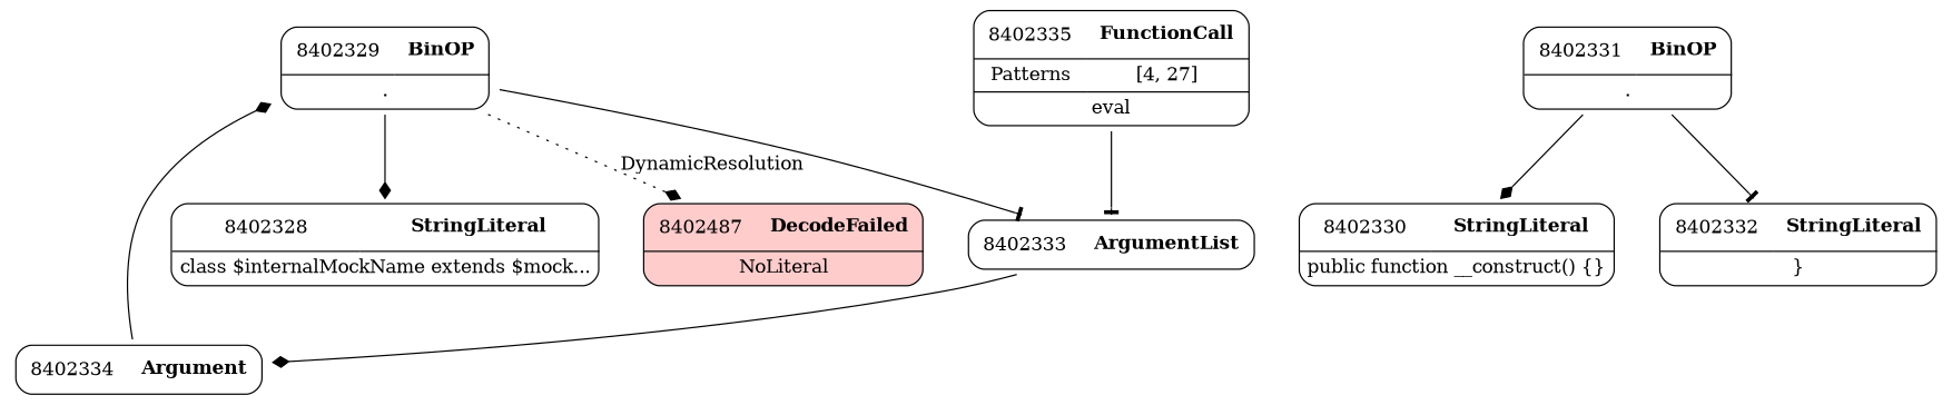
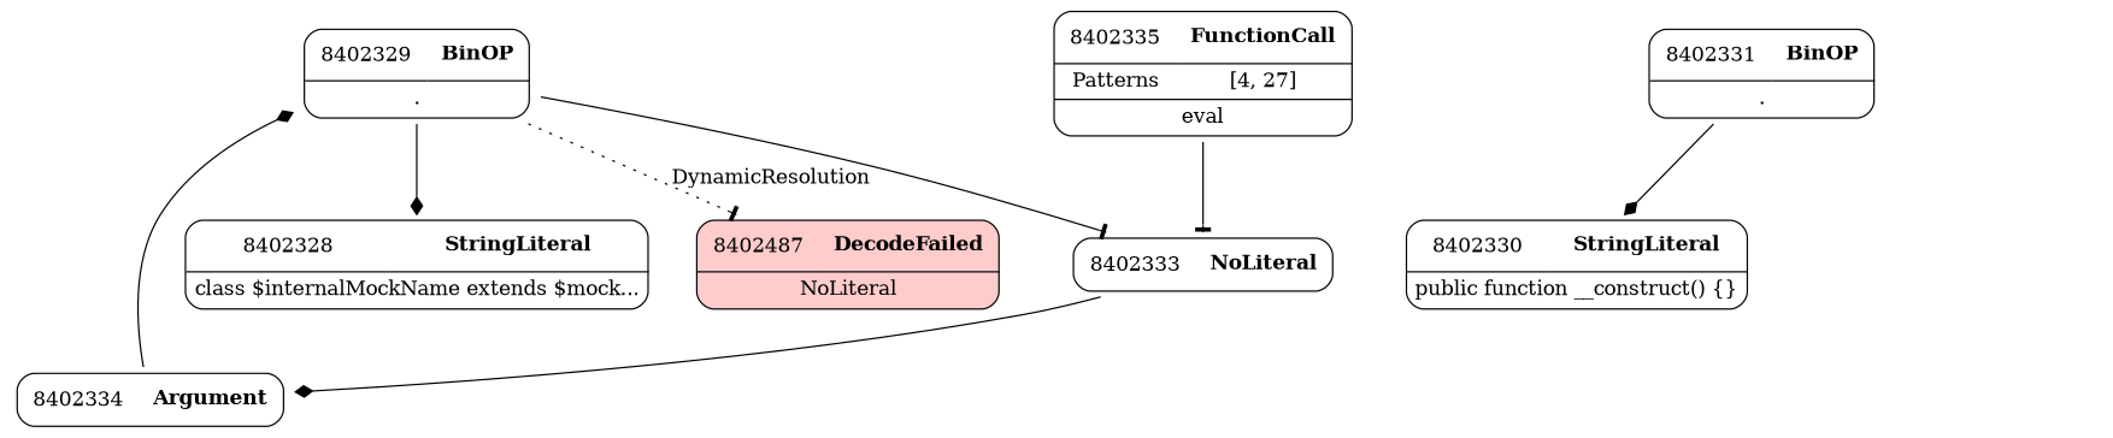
  digraph {
    node [shape=none]
    edge [arrowhead=tee weight=2]
    n1 [label=<<TABLE border='1' cellspacing='0' cellpadding='10' style='rounded' bgcolor='#FFCCCC' ><TR><TD border='0'>8402487</TD><TD border='0'><B>DecodeFailed</B></TD></TR><HR/><TR><TD border='0' cellpadding='5' colspan='2'>NoLiteral</TD></TR></TABLE>>]
    n2 [label=<<TABLE border='1' cellspacing='0' cellpadding='10' style='rounded' ><TR><TD border='0'>8402328</TD><TD border='0'><B>StringLiteral</B></TD></TR><HR/><TR><TD border='0' cellpadding='5' colspan='2'>class $internalMockName extends $mock...</TD></TR></TABLE>>]
    n3 [label=<<TABLE border='1' cellspacing='0' cellpadding='10' style='rounded' ><TR><TD border='0'>8402329</TD><TD border='0'><B>BinOP</B></TD></TR><HR/><TR><TD border='0' cellpadding='5' colspan='2'>.</TD></TR></TABLE>>]
-   n4 [label=<<TABLE border='1' cellspacing='0' cellpadding='10' style='rounded' ><TR><TD border='0'>8402333</TD><TD border='0'><B>ArgumentList</B></TD></TR></TABLE>>]
+   n4 [label=<<TABLE border='1' cellspacing='0' cellpadding='10' style='rounded' ><TR><TD border='0'>8402333</TD><TD border='0'><B>NoLiteral</B></TD></TR></TABLE>>]
    n5 [label=<<TABLE border='1' cellspacing='0' cellpadding='10' style='rounded' ><TR><TD border='0'>8402331</TD><TD border='0'><B>BinOP</B></TD></TR><HR/><TR><TD border='0' cellpadding='5' colspan='2'>.</TD></TR></TABLE>>]
    n6 [label=<<TABLE border='1' cellspacing='0' cellpadding='10' style='rounded' ><TR><TD border='0'>8402330</TD><TD border='0'><B>StringLiteral</B></TD></TR><HR/><TR><TD border='0' cellpadding='5' colspan='2'>public function __construct() {}</TD></TR></TABLE>>]
-   n7 [label=<<TABLE border='1' cellspacing='0' cellpadding='10' style='rounded' ><TR><TD border='0'>8402332</TD><TD border='0'><B>StringLiteral</B></TD></TR><HR/><TR><TD border='0' cellpadding='5' colspan='2'>}</TD></TR></TABLE>>]
    n8 [label=<<TABLE border='1' cellspacing='0' cellpadding='10' style='rounded' ><TR><TD border='0'>8402334</TD><TD border='0'><B>Argument</B></TD></TR></TABLE>>]
    n9 [label=<<TABLE border='1' cellspacing='0' cellpadding='10' style='rounded' ><TR><TD border='0'>8402335</TD><TD border='0'><B>FunctionCall</B></TD></TR><HR/><TR><TD border='0' cellpadding='5'>Patterns</TD><TD border='0' cellpadding='5'>[4, 27]</TD></TR><HR/><TR><TD border='0' cellpadding='5' colspan='2'>eval</TD></TR></TABLE>>]
-   n3 -> n1 [arrowhead=diamond label=DynamicResolution style=dotted weight=""]
+   n3 -> n1 [label=DynamicResolution style=dotted weight=""]
    n3 -> n2 [arrowhead=diamond]
    n3 -> n4
    n4 -> n8 [arrowhead=diamond]
    n5 -> n6 [arrowhead=diamond]
-   n5 -> n7
    n8 -> n3 [arrowhead=diamond]
    n9 -> n4
  }
